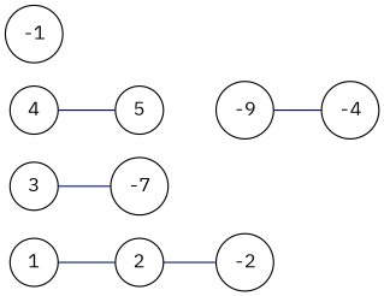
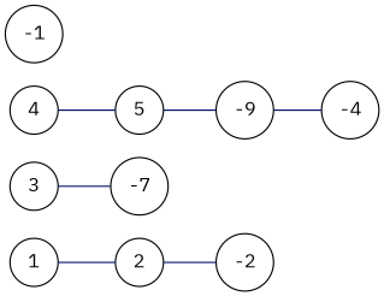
  graph {
    fontname="IBM Plex Mono"
    rankdir=LR
    splinesssssssss=true
    node [fontname="IBM Plex Mono" shape=circle]
    edge [color="#001267" fontname="IBM Plex Mono"]
    1
    2
    -2
    n4 [label=-7]
    3
    4
    5
    n8 [label=-9]
    -4
    -1
    1 -- 2
    2 -- -2
    3 -- n4
    4 -- 5
+   5 -- n8
    n8 -- -4
  }
